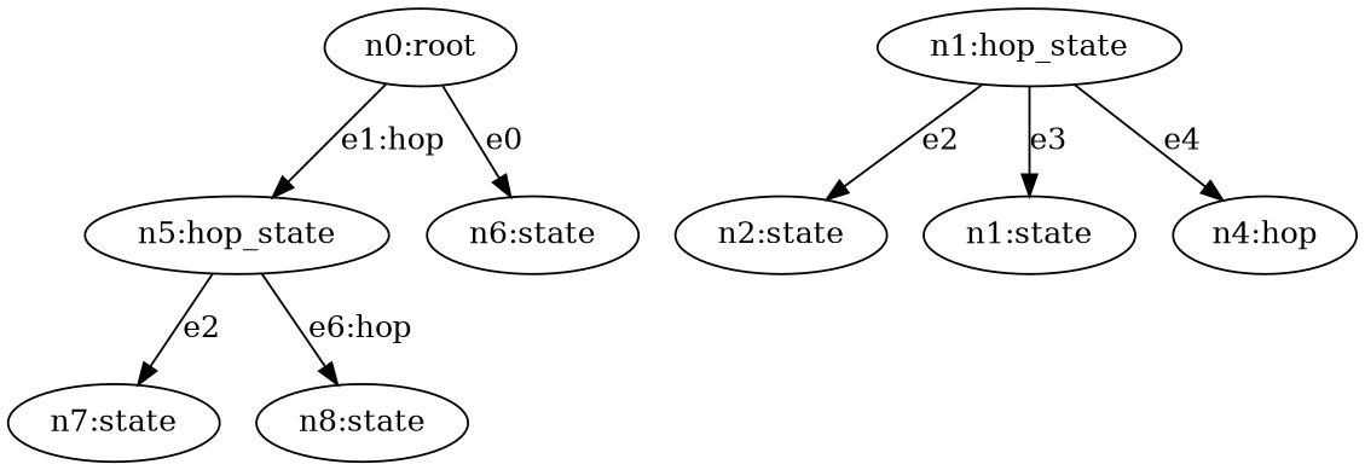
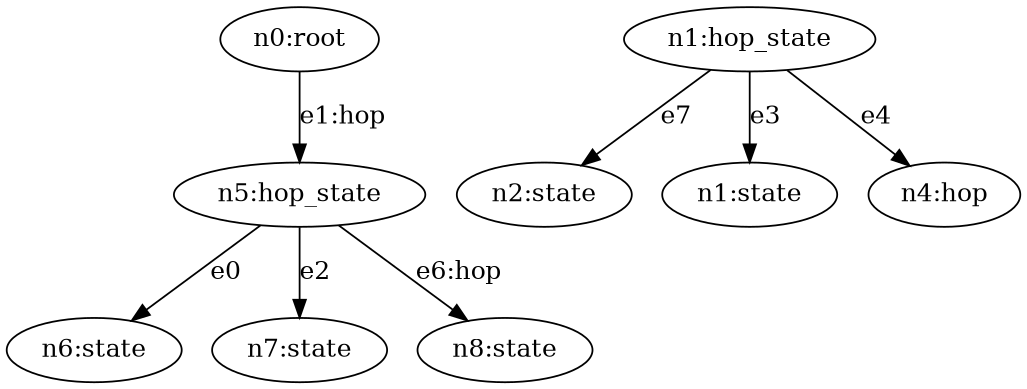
  strict digraph {
    node [response="I'm silly state "]
    n1 [label="n0:root" response=""]
    n2 [label="n5:hop_state" response=""]
    n3 [label="n1:hop_state" response=""]
    n4 [label="n2:state"]
    n5 [label="n1:state"]
    n6 [label="n4:hop"]
    n7 [label="n6:state"]
    n8 [label="n7:state"]
    n9 [label="n8:state"]
    n1 -> n2 [label="e1:hop"]
-   n1 -> n7 [label=e0]
+   n2 -> n7 [label=e0]
    n2 -> n8 [label=e2]
    n2 -> n9 [label="e6:hop"]
-   n3 -> n4 [label=e2]
+   n3 -> n4 [label=e7]
    n3 -> n5 [label=e3]
    n3 -> n6 [label=e4]
  }
